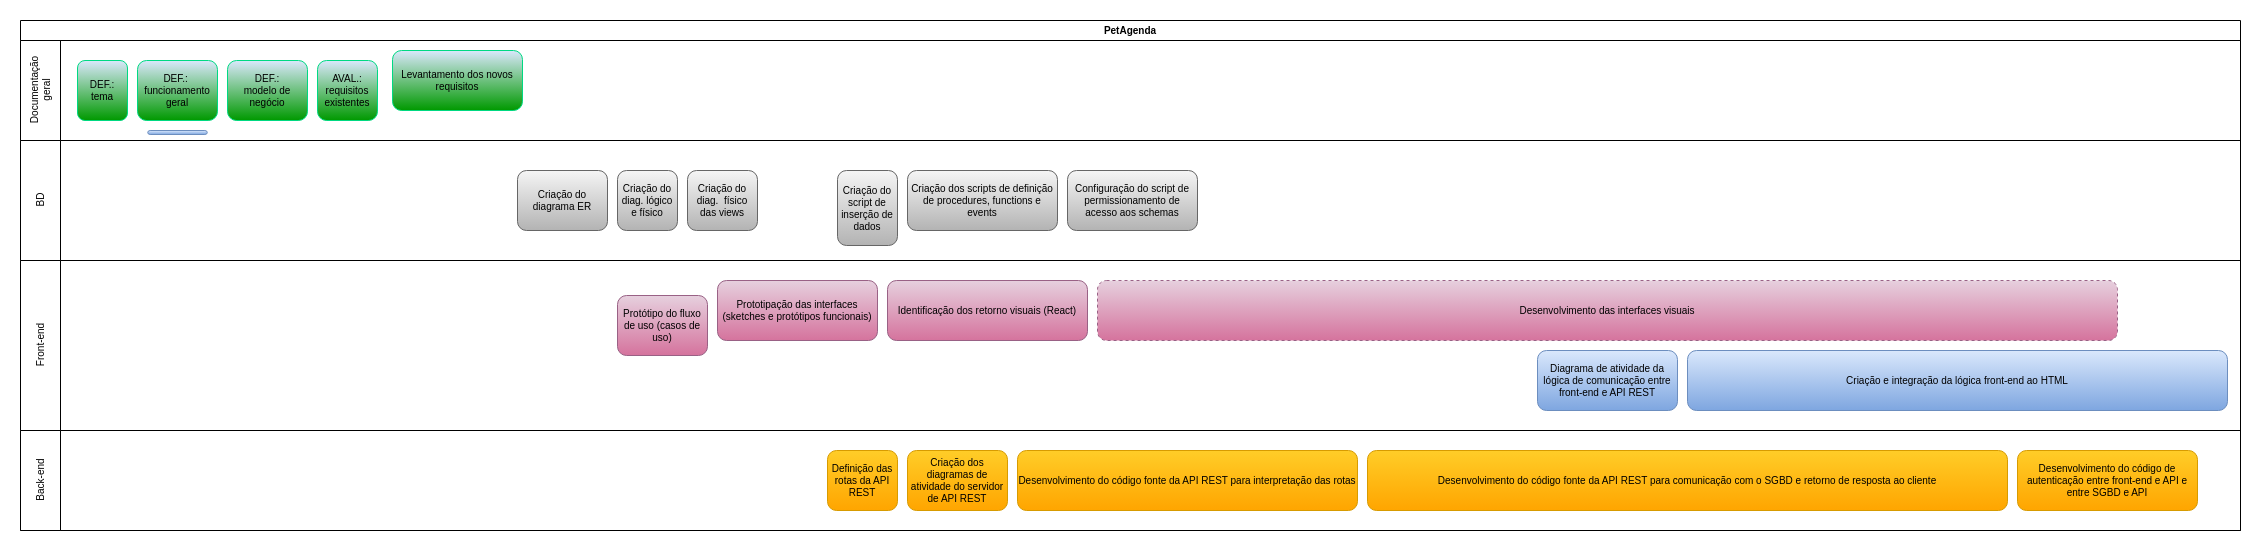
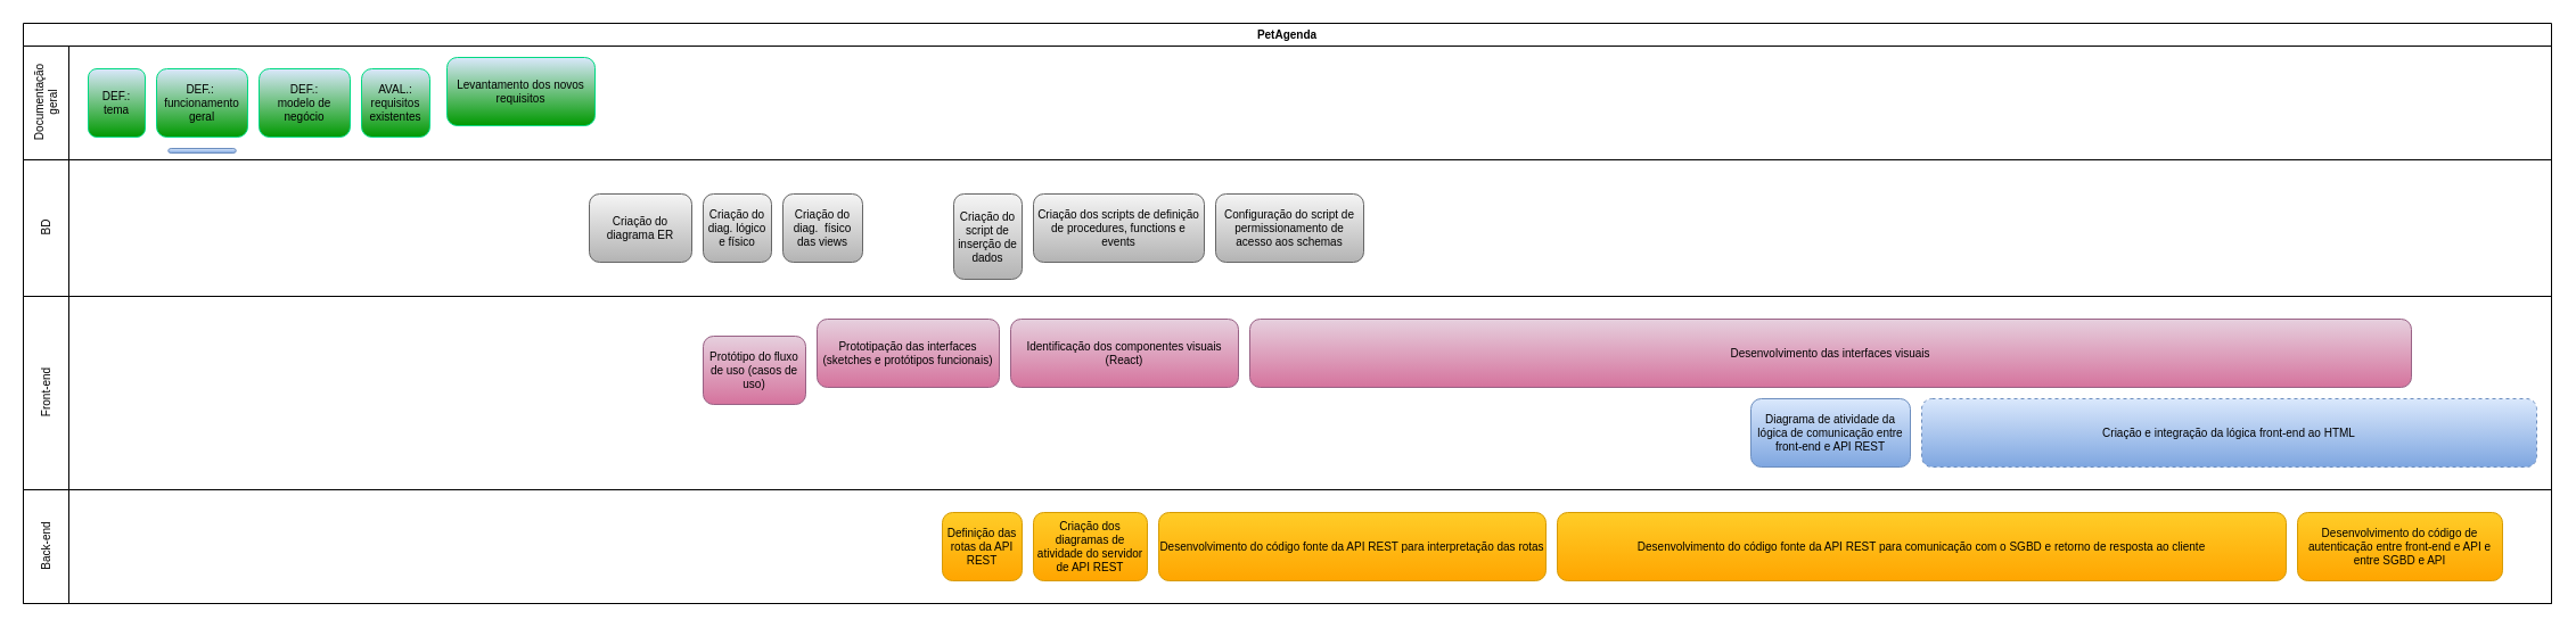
  <mxCell id="0" />
  <mxCell id="1" parent="0" />
  <mxCell id="2" value="PetAgenda" style="swimlane;html=1;childLayout=stackLayout;resizeParent=1;resizeParentMax=0;horizontal=1;startSize=20;horizontalStack=0;whiteSpace=wrap;fontSize=10;" parent="1" vertex="1"><mxGeometry x="20" y="20" width="2220" height="510" as="geometry" /></mxCell>
  <mxCell id="3" value="&lt;span style=&quot;font-weight: 400; text-wrap-mode: wrap;&quot;&gt;Documentação geral&lt;/span&gt;" style="swimlane;html=1;startSize=40;horizontal=0;fontSize=10;" parent="2" vertex="1"><mxGeometry y="20" width="2220" height="100" as="geometry" /></mxCell>
  <mxCell id="4" value="DEF.: tema" style="rounded=1;whiteSpace=wrap;html=1;fontSize=10;fontStyle=0;fillColor=#dae8fc;strokeColor=#00D982;gradientColor=#009900;textShadow=0;" parent="3" vertex="1"><mxGeometry x="57" y="20" width="50" height="60" as="geometry" /></mxCell>
  <mxCell id="5" value="DEF.:&amp;nbsp;&lt;div&gt;funcionamento geral&lt;/div&gt;" style="rounded=1;whiteSpace=wrap;html=1;fontSize=10;fontStyle=0;fillColor=#dae8fc;strokeColor=#00D982;gradientColor=#009900;textShadow=0;" parent="3" vertex="1"><mxGeometry x="117" y="20" width="80" height="60" as="geometry" /></mxCell>
  <mxCell id="6" value="DEF.:&lt;div&gt;modelo de negócio&lt;/div&gt;" style="rounded=1;whiteSpace=wrap;html=1;fontSize=10;fontStyle=0;fillColor=#dae8fc;strokeColor=#00D982;gradientColor=#009900;textShadow=0;" parent="3" vertex="1"><mxGeometry x="207" y="20" width="80" height="60" as="geometry" /></mxCell>
  <mxCell id="7" value="&lt;div&gt;AVAL.:&lt;/div&gt;&lt;div&gt;&lt;span style=&quot;background-color: transparent; color: light-dark(rgb(0, 0, 0), rgb(255, 255, 255));&quot;&gt;requisitos existentes&lt;/span&gt;&lt;/div&gt;" style="rounded=1;whiteSpace=wrap;html=1;fontSize=10;fontStyle=0;fillColor=#dae8fc;strokeColor=#00D982;gradientColor=#009900;textShadow=0;" parent="3" vertex="1"><mxGeometry x="297" y="20" width="60" height="60" as="geometry" /></mxCell>
  <mxCell id="8" value="Levantamento dos novos requisitos" style="rounded=1;whiteSpace=wrap;html=1;fontSize=10;fontStyle=0;fillColor=#dae8fc;strokeColor=#00D982;gradientColor=#009900;textShadow=0;" parent="3" vertex="1"><mxGeometry x="372" y="10" width="130" height="60" as="geometry" /></mxCell>
  <mxCell id="9" value="" style="rounded=1;whiteSpace=wrap;html=1;arcSize=60;fillColor=#dae8fc;gradientColor=#7ea6e0;strokeColor=#6c8ebf;" vertex="1" parent="3"><mxGeometry x="127.25" y="90" width="59.5" height="4" as="geometry" /></mxCell>
  <mxCell id="10" value="&lt;span style=&quot;font-weight: 400;&quot;&gt;BD&lt;/span&gt;" style="swimlane;html=1;startSize=40;horizontal=0;fontSize=10;" parent="2" vertex="1"><mxGeometry y="120" width="2220" height="120" as="geometry" /></mxCell>
  <mxCell id="11" value="Criação do diagrama ER" style="rounded=1;whiteSpace=wrap;html=1;fontSize=10;fillColor=#f5f5f5;strokeColor=#666666;gradientColor=#b3b3b3;textShadow=0;" parent="10" vertex="1"><mxGeometry x="497" y="30" width="90" height="60" as="geometry" /></mxCell>
  <mxCell id="12" value="Criação&amp;nbsp;do diag. lógico e físico" style="rounded=1;whiteSpace=wrap;html=1;fontSize=10;fillColor=#f5f5f5;strokeColor=#666666;gradientColor=#b3b3b3;textShadow=0;" parent="10" vertex="1"><mxGeometry x="597" y="30" width="60" height="60" as="geometry" /></mxCell>
  <mxCell id="13" value="Criação&amp;nbsp;do diag.&amp;nbsp; físico das views" style="rounded=1;whiteSpace=wrap;html=1;fontSize=10;fillColor=#f5f5f5;strokeColor=#666666;gradientColor=#b3b3b3;textShadow=0;" parent="10" vertex="1"><mxGeometry x="667" y="30" width="70" height="60" as="geometry" /></mxCell>
  <mxCell id="14" value="Criação&amp;nbsp;do script de inserção de dados" style="rounded=1;whiteSpace=wrap;html=1;fontSize=10;fillColor=#f5f5f5;strokeColor=#666666;gradientColor=#b3b3b3;textShadow=0;" parent="10" vertex="1"><mxGeometry x="817" y="30" width="60" height="75" as="geometry" /></mxCell>
  <mxCell id="15" value="Criação&amp;nbsp;dos scripts de definição de procedures, functions e events" style="rounded=1;whiteSpace=wrap;html=1;fontSize=10;fillColor=#f5f5f5;strokeColor=#666666;gradientColor=#b3b3b3;textShadow=0;" parent="10" vertex="1"><mxGeometry x="887" y="30" width="150" height="60" as="geometry" /></mxCell>
  <mxCell id="16" value="Configuração do script de permissionamento de acesso aos schemas" style="rounded=1;whiteSpace=wrap;html=1;fontSize=10;fillColor=#f5f5f5;strokeColor=#666666;gradientColor=#b3b3b3;textShadow=0;" parent="10" vertex="1"><mxGeometry x="1047" y="30" width="130" height="60" as="geometry" /></mxCell>
  <mxCell id="17" value="&lt;span style=&quot;font-weight: 400;&quot;&gt;Front-end&lt;/span&gt;" style="swimlane;html=1;startSize=40;horizontal=0;fontSize=10;" parent="2" vertex="1"><mxGeometry y="240" width="2220" height="170" as="geometry" /></mxCell>
  <mxCell id="18" value="Protótipo do fluxo de uso (casos de uso)" style="rounded=1;whiteSpace=wrap;html=1;fontSize=10;fillColor=#e6d0de;strokeColor=#996185;gradientColor=#d5739d;textShadow=0;" parent="17" vertex="1"><mxGeometry x="597" y="35" width="90" height="60" as="geometry" /></mxCell>
  <mxCell id="19" value="Prototipação das interfaces (sketches e protótipos funcionais)" style="rounded=1;whiteSpace=wrap;html=1;fontSize=10;fillColor=#e6d0de;strokeColor=#996185;gradientColor=#d5739d;textShadow=0;" parent="17" vertex="1"><mxGeometry x="697" y="20" width="160" height="60" as="geometry" /></mxCell>
- <mxCell id="20" value="Desenvolvimento das interfaces visuais" style="rounded=1;whiteSpace=wrap;html=1;fontSize=10;fillColor=#e6d0de;strokeColor=#996185;gradientColor=#d5739d;textShadow=0;dashed=1;" parent="17" vertex="1"><mxGeometry x="1077" y="20" width="1020" height="60" as="geometry" /></mxCell>
+ <mxCell id="20" value="Desenvolvimento das interfaces visuais" style="rounded=1;whiteSpace=wrap;html=1;fontSize=10;fillColor=#e6d0de;strokeColor=#996185;gradientColor=#d5739d;textShadow=0;" parent="17" vertex="1"><mxGeometry x="1077" y="20" width="1020" height="60" as="geometry" /></mxCell>
  <mxCell id="21" value="Diagrama de atividade da lógica de comunicação entre front-end e API REST" style="rounded=1;whiteSpace=wrap;html=1;fontSize=10;fillColor=#dae8fc;strokeColor=#6c8ebf;gradientColor=#7ea6e0;textShadow=0;" parent="17" vertex="1"><mxGeometry x="1517" y="90" width="140" height="60" as="geometry" /></mxCell>
- <mxCell id="22" value="Criação&amp;nbsp;e integração da lógica front-end ao HTML" style="rounded=1;whiteSpace=wrap;html=1;fontSize=10;fillColor=#dae8fc;strokeColor=#6c8ebf;gradientColor=#7ea6e0;textShadow=0;" parent="17" vertex="1"><mxGeometry x="1667" y="90" width="540" height="60" as="geometry" /></mxCell>
- <mxCell id="23" value="Identificação dos retorno visuais (React)" style="rounded=1;whiteSpace=wrap;html=1;fontSize=10;fillColor=#e6d0de;strokeColor=#996185;gradientColor=#d5739d;textShadow=0;" vertex="1" parent="17"><mxGeometry x="867" y="20" width="200" height="60" as="geometry" /></mxCell>
+ <mxCell id="22" value="Criação&amp;nbsp;e integração da lógica front-end ao HTML" style="rounded=1;whiteSpace=wrap;html=1;fontSize=10;fillColor=#dae8fc;strokeColor=#6c8ebf;gradientColor=#7ea6e0;textShadow=0;dashed=1;" parent="17" vertex="1"><mxGeometry x="1667" y="90" width="540" height="60" as="geometry" /></mxCell>
+ <mxCell id="23" value="Identificação dos componentes visuais (React)" style="rounded=1;whiteSpace=wrap;html=1;fontSize=10;fillColor=#e6d0de;strokeColor=#996185;gradientColor=#d5739d;textShadow=0;" vertex="1" parent="17"><mxGeometry x="867" y="20" width="200" height="60" as="geometry" /></mxCell>
  <mxCell id="24" value="&lt;span style=&quot;font-weight: 400;&quot;&gt;Back-end&lt;/span&gt;" style="swimlane;html=1;startSize=40;horizontal=0;fontSize=10;" parent="2" vertex="1"><mxGeometry y="410" width="2220" height="100" as="geometry" /></mxCell>
  <mxCell id="25" value="Definição das rotas da API REST" style="rounded=1;whiteSpace=wrap;html=1;fontSize=10;fillColor=#ffcd28;strokeColor=#d79b00;gradientColor=#ffa500;textShadow=0;" parent="24" vertex="1"><mxGeometry x="807" y="20" width="70" height="60" as="geometry" /></mxCell>
  <mxCell id="26" value="Criação&amp;nbsp;dos diagramas de atividade do servidor de API REST" style="rounded=1;whiteSpace=wrap;html=1;fontSize=10;fillColor=#ffcd28;strokeColor=#d79b00;gradientColor=#ffa500;textShadow=0;" parent="24" vertex="1"><mxGeometry x="887" y="20" width="100" height="60" as="geometry" /></mxCell>
  <mxCell id="27" value="Desenvolvimento do código fonte da API REST para interpretação das rotas" style="rounded=1;whiteSpace=wrap;html=1;fontSize=10;fillColor=#ffcd28;strokeColor=#d79b00;gradientColor=#ffa500;textShadow=0;" parent="24" vertex="1"><mxGeometry x="997" y="20" width="340" height="60" as="geometry" /></mxCell>
  <mxCell id="28" value="Desenvolvimento do código fonte da API REST para comunicação com o SGBD e retorno de resposta ao cliente" style="rounded=1;whiteSpace=wrap;html=1;fontSize=10;fillColor=#ffcd28;strokeColor=#d79b00;gradientColor=#ffa500;textShadow=0;" parent="24" vertex="1"><mxGeometry x="1347" y="20" width="640" height="60" as="geometry" /></mxCell>
  <mxCell id="29" value="Desenvolvimento do código de autenticação entre front-end e API e entre SGBD e API" style="rounded=1;whiteSpace=wrap;html=1;fontSize=10;fillColor=#ffcd28;gradientColor=#ffa500;strokeColor=#d79b00;" parent="24" vertex="1"><mxGeometry x="1997" y="20" width="180" height="60" as="geometry" /></mxCell>
